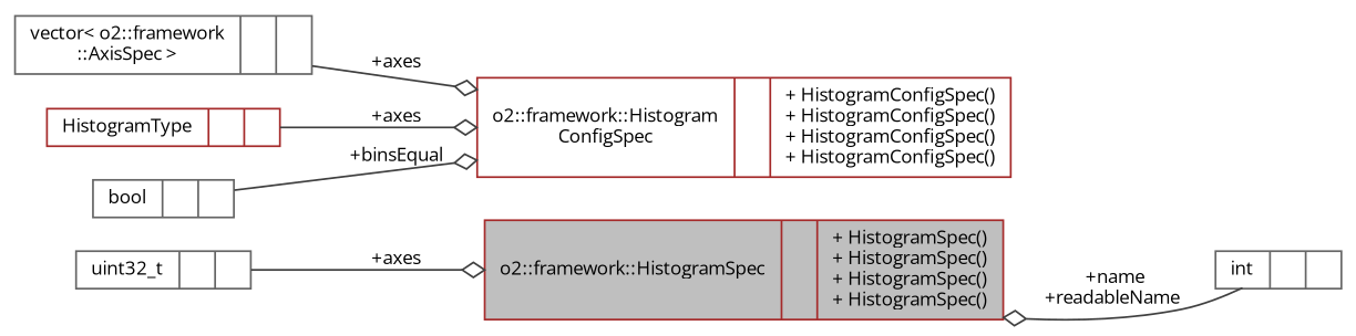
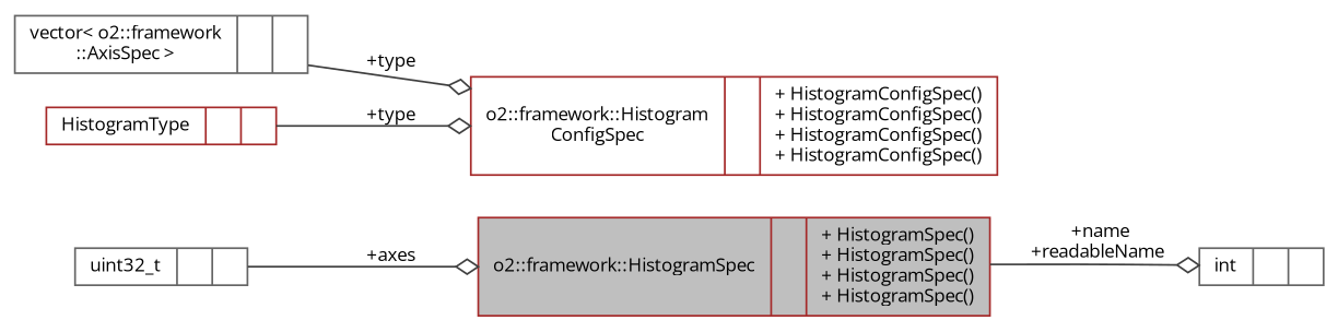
  digraph {
    fontname="Open Sans"
    rankdir=LR
    node [color=gray40 fontname="Open Sans" fontsize=10 shape=record]
    edge [arrowhead=odiamond color=grey25 fontname="Open Sans" fontsize=10 labelfontname=Helvetica labelfontsize=10 style=solid]
    n1 [color=brown fillcolor=grey75 fontcolor=black height=0.2 label="{o2::framework::HistogramSpec\n||+ HistogramSpec()\l+ HistogramSpec()\l+ HistogramSpec()\l+ HistogramSpec()\l}" style=filled width=0.4]
    n2 [height=0.2 label="{uint32_t\n||}" width=0.4]
    n3 [color=brown height=0.2 label="{o2::framework::Histogram\lConfigSpec\n||+ HistogramConfigSpec()\l+ HistogramConfigSpec()\l+ HistogramConfigSpec()\l+ HistogramConfigSpec()\l}" width=0.4]
    n4 [height=0.2 label="{vector\< o2::framework\l::AxisSpec \>\n||}" width=0.4]
    n5 [color=brown height=0.2 label="{HistogramType\n||}" width=0.4]
-   n6 [height=0.2 label="{bool\n||}" width=0.4]
    n7 [height=0.2 label="{int\n||}" width=0.4]
    n2 -> n1 [label=" +axes"]
-   n4 -> n3 [label=" +axes"]
-   n5 -> n3 [label=" +axes"]
-   n6 -> n3 [label=" +binsEqual"]
-   n7 -> n1 [label=" +name\n+readableName"]
+   n4 -> n3 [label=" +type"]
+   n5 -> n3 [label=" +type"]
+   n1 -> n7 [label=" +name\n+readableName"]
  }
